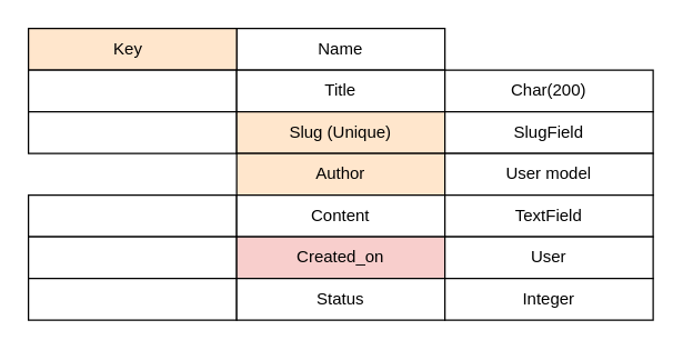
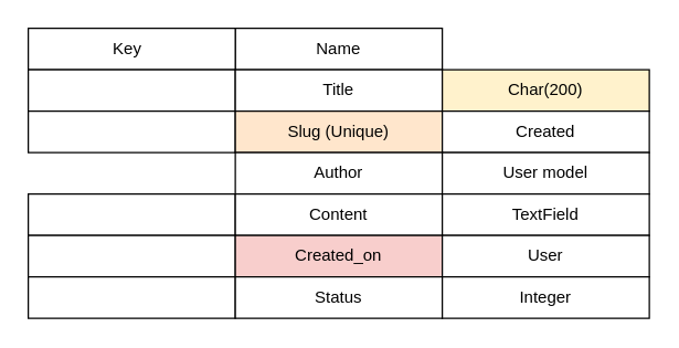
  <mxCell id="0" />
  <mxCell id="1" parent="0" />
  <mxCell id="2" value="Name" style="rounded=0;whiteSpace=wrap;html=1;" vertex="1" parent="1"><mxGeometry x="170" y="20" width="150" height="30" as="geometry" /></mxCell>
- <mxCell id="3" value="Key&lt;span style=&quot;white-space: pre;&quot;&gt;&#09;&lt;/span&gt;" style="rounded=0;whiteSpace=wrap;html=1;fillColor=#ffe6cc;" vertex="1" parent="1"><mxGeometry x="20" y="20" width="150" height="30" as="geometry" /></mxCell>
+ <mxCell id="3" value="Key&lt;span style=&quot;white-space: pre;&quot;&gt;&#09;&lt;/span&gt;" style="rounded=0;whiteSpace=wrap;html=1;" vertex="1" parent="1"><mxGeometry x="20" y="20" width="150" height="30" as="geometry" /></mxCell>
  <mxCell id="4" value="" style="rounded=0;whiteSpace=wrap;html=1;" vertex="1" parent="1"><mxGeometry x="20" y="50" width="150" height="30" as="geometry" /></mxCell>
  <mxCell id="5" value="&lt;div&gt;Title&lt;/div&gt;" style="rounded=0;whiteSpace=wrap;html=1;" vertex="1" parent="1"><mxGeometry x="170" y="50" width="150" height="30" as="geometry" /></mxCell>
- <mxCell id="6" value="Char(200)" style="rounded=0;whiteSpace=wrap;html=1;" vertex="1" parent="1"><mxGeometry x="320" y="50" width="150" height="30" as="geometry" /></mxCell>
+ <mxCell id="6" value="Char(200)" style="rounded=0;whiteSpace=wrap;html=1;fillColor=#fff2cc;" vertex="1" parent="1"><mxGeometry x="320" y="50" width="150" height="30" as="geometry" /></mxCell>
  <mxCell id="7" value="" style="rounded=0;whiteSpace=wrap;html=1;" vertex="1" parent="1"><mxGeometry x="20" y="80" width="150" height="30" as="geometry" /></mxCell>
  <mxCell id="8" value="Slug (Unique)" style="rounded=0;whiteSpace=wrap;html=1;fillColor=#ffe6cc;" vertex="1" parent="1"><mxGeometry x="170" y="80" width="150" height="30" as="geometry" /></mxCell>
- <mxCell id="9" value="SlugField" style="rounded=0;whiteSpace=wrap;html=1;" vertex="1" parent="1"><mxGeometry x="320" y="80" width="150" height="30" as="geometry" /></mxCell>
- <mxCell id="10" value="Author" style="rounded=0;whiteSpace=wrap;html=1;fillColor=#ffe6cc;" vertex="1" parent="1"><mxGeometry x="170" y="110" width="150" height="30" as="geometry" /></mxCell>
+ <mxCell id="9" value="Created" style="rounded=0;whiteSpace=wrap;html=1;" vertex="1" parent="1"><mxGeometry x="320" y="80" width="150" height="30" as="geometry" /></mxCell>
+ <mxCell id="10" value="Author" style="rounded=0;whiteSpace=wrap;html=1;" vertex="1" parent="1"><mxGeometry x="170" y="110" width="150" height="30" as="geometry" /></mxCell>
  <mxCell id="11" value="User model" style="rounded=0;whiteSpace=wrap;html=1;" vertex="1" parent="1"><mxGeometry x="320" y="110" width="150" height="30" as="geometry" /></mxCell>
  <mxCell id="12" value="" style="rounded=0;whiteSpace=wrap;html=1;" vertex="1" parent="1"><mxGeometry x="20" y="140" width="150" height="30" as="geometry" /></mxCell>
  <mxCell id="13" value="Content" style="rounded=0;whiteSpace=wrap;html=1;" vertex="1" parent="1"><mxGeometry x="170" y="140" width="150" height="30" as="geometry" /></mxCell>
  <mxCell id="14" value="TextField" style="rounded=0;whiteSpace=wrap;html=1;" vertex="1" parent="1"><mxGeometry x="320" y="140" width="150" height="30" as="geometry" /></mxCell>
  <mxCell id="15" value="" style="rounded=0;whiteSpace=wrap;html=1;" vertex="1" parent="1"><mxGeometry x="20" y="170" width="150" height="30" as="geometry" /></mxCell>
  <mxCell id="16" value="Created_on" style="rounded=0;whiteSpace=wrap;html=1;fillColor=#f8cecc;" vertex="1" parent="1"><mxGeometry x="170" y="170" width="150" height="30" as="geometry" /></mxCell>
  <mxCell id="17" value="User" style="rounded=0;whiteSpace=wrap;html=1;" vertex="1" parent="1"><mxGeometry x="320" y="170" width="150" height="30" as="geometry" /></mxCell>
  <mxCell id="18" value="" style="rounded=0;whiteSpace=wrap;html=1;" vertex="1" parent="1"><mxGeometry x="20" y="200" width="150" height="30" as="geometry" /></mxCell>
  <mxCell id="19" value="Status" style="rounded=0;whiteSpace=wrap;html=1;" vertex="1" parent="1"><mxGeometry x="170" y="200" width="150" height="30" as="geometry" /></mxCell>
  <mxCell id="20" value="Integer" style="rounded=0;whiteSpace=wrap;html=1;" vertex="1" parent="1"><mxGeometry x="320" y="200" width="150" height="30" as="geometry" /></mxCell>
